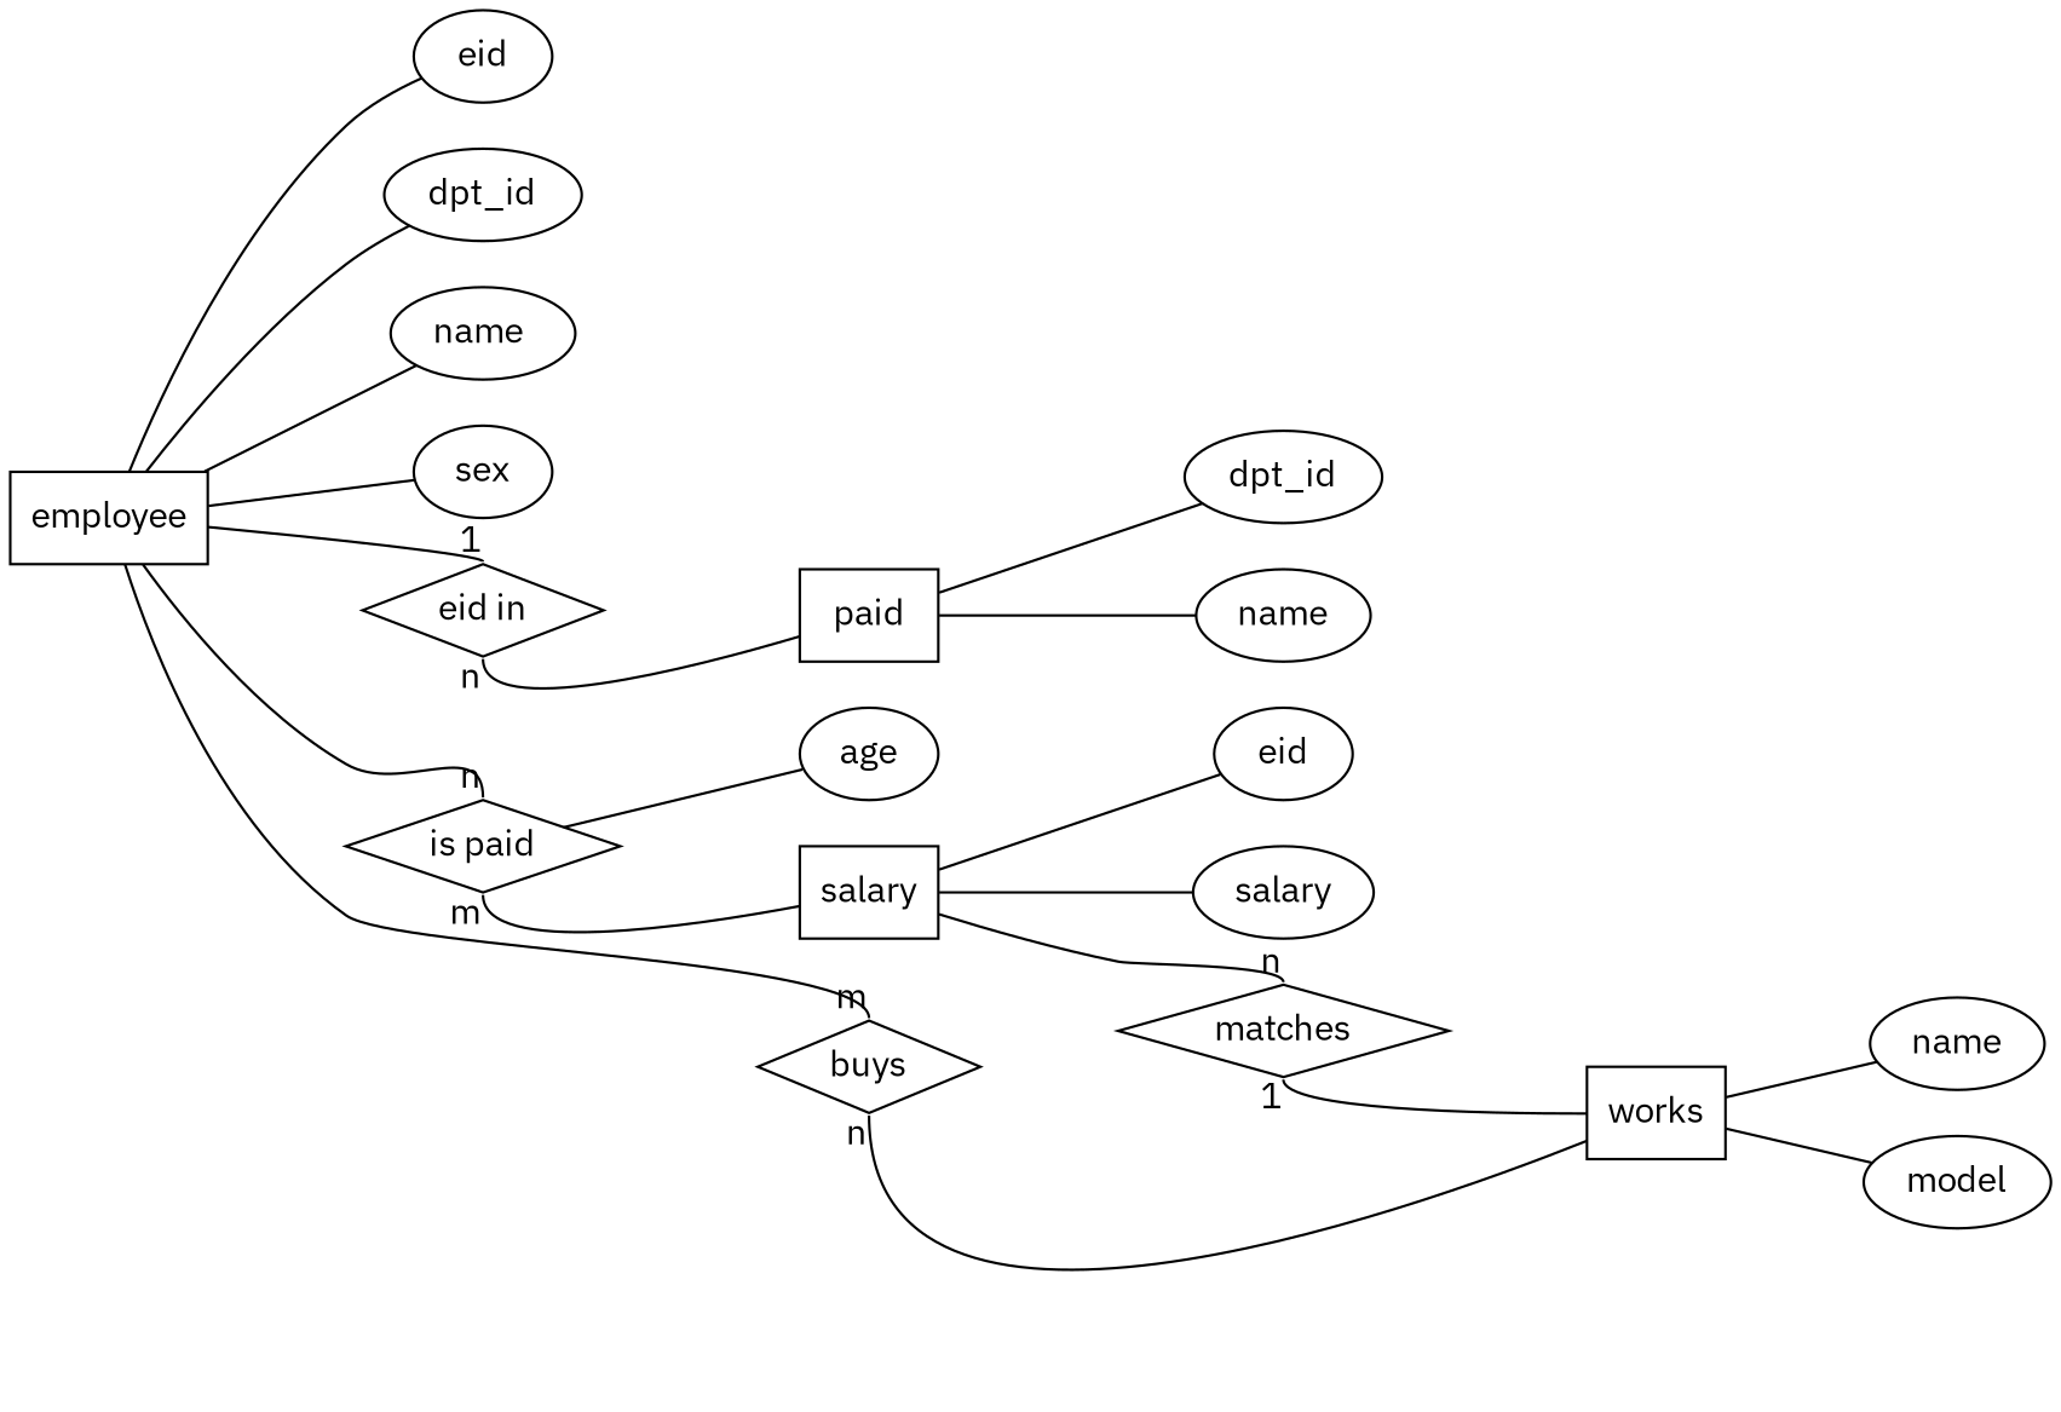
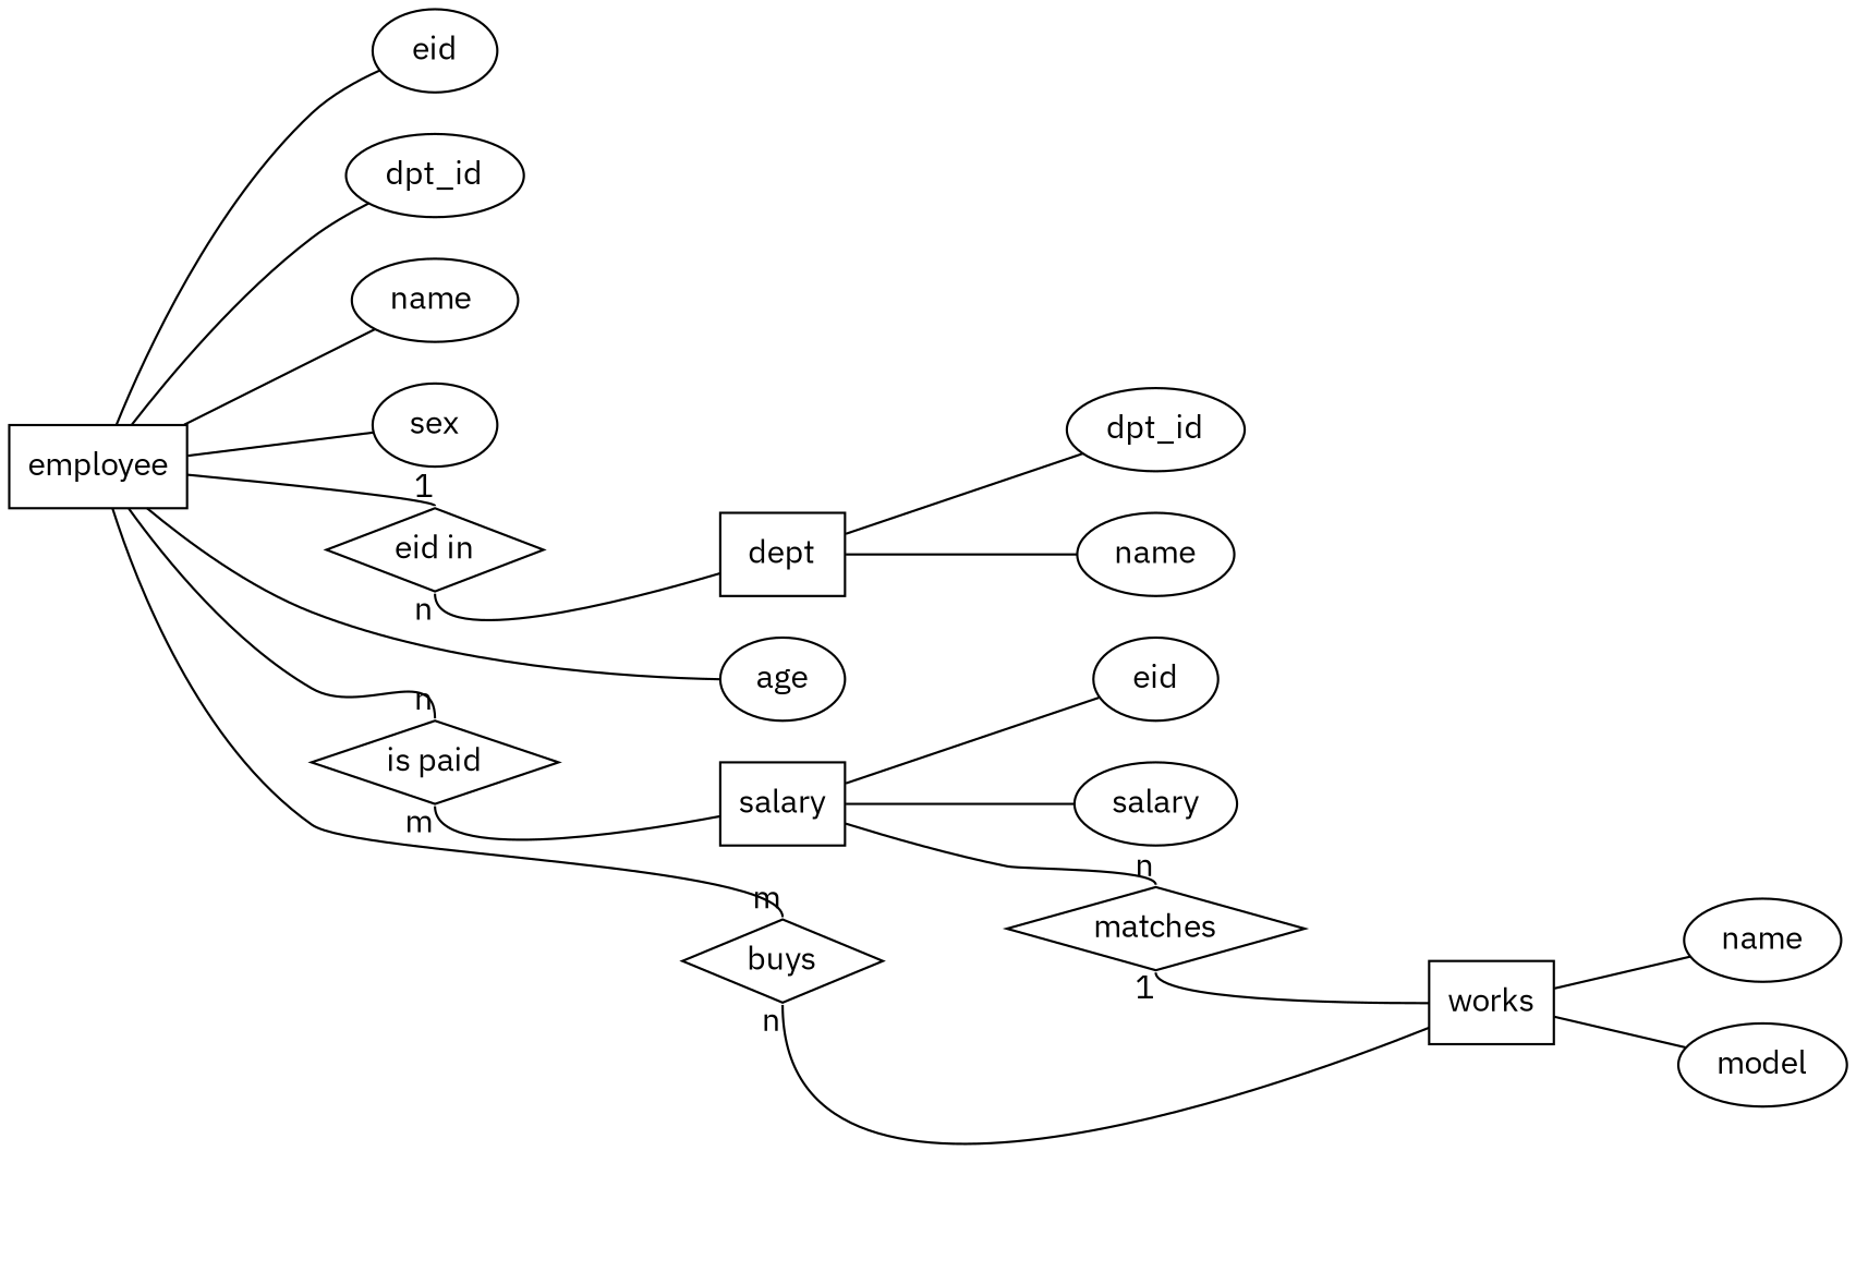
  graph {
    constraint=true
    fontname="IBM Plex Sans"
    rankdir=LR
    ranksep=0.75
    node [fontname="IBM Plex Sans" shape=oval]
    edge [fontname="IBM Plex Sans"]
    n1 [label=employee shape=box]
    n2 [label=eid]
    n3 [label=dpt_id]
    n4 [label="name "]
    n5 [label=sex]
    n6 [label=age]
    n7 [label=works shape=box]
    n8 [label=name]
    n9 [label=model]
    n10 [label=salary shape=box]
    n11 [label=eid]
    n12 [label=salary]
-   n13 [label=paid shape=box]
+   n13 [label=dept shape=box]
    n14 [label=dpt_id]
    n15 [label=name]
    n16 [label="eid in" shape=diamond]
    n17 [label="is paid" shape=diamond]
    n18 [label=buys shape=diamond]
    n19 [label=matches shape=diamond]
    subgraph sub_1 {
      n1
      n2
      n3
      n4
      n5
      n6
    }
    subgraph sub_2 {
      n7
      n8
      n9
    }
    subgraph sub_3 {
      n10
      n11
      n12
    }
    subgraph sub_4 {
      n13
      n14
      n15
    }
    n1 -- n2
    n1 -- n3
    n1 -- n4
    n1 -- n5
-   n17 -- n6
+   n1 -- n6
    n1 -- n16 [headlabel=1 headport=n labeldistance=2]
    n1 -- n17 [headlabel=n headport=n labeldistance=2]
    n1 -- n18 [headlabel=m headport=n labeldistance=2]
    n7 -- n8
    n7 -- n9
    n10 -- n11
    n10 -- n12
    n10 -- n19 [headlabel=n headport=n labeldistance=2]
    n13 -- n14
    n13 -- n15
    n16 -- n13 [labeldistance=2 taillabel=n tailport=s]
    n17 -- n10 [labeldistance=2 taillabel=m tailport=s]
    n18 -- n7 [labeldistance=2 taillabel=n tailport=s]
    n19 -- n7 [labeldistance=2 taillabel=1 tailport=s]
  }
